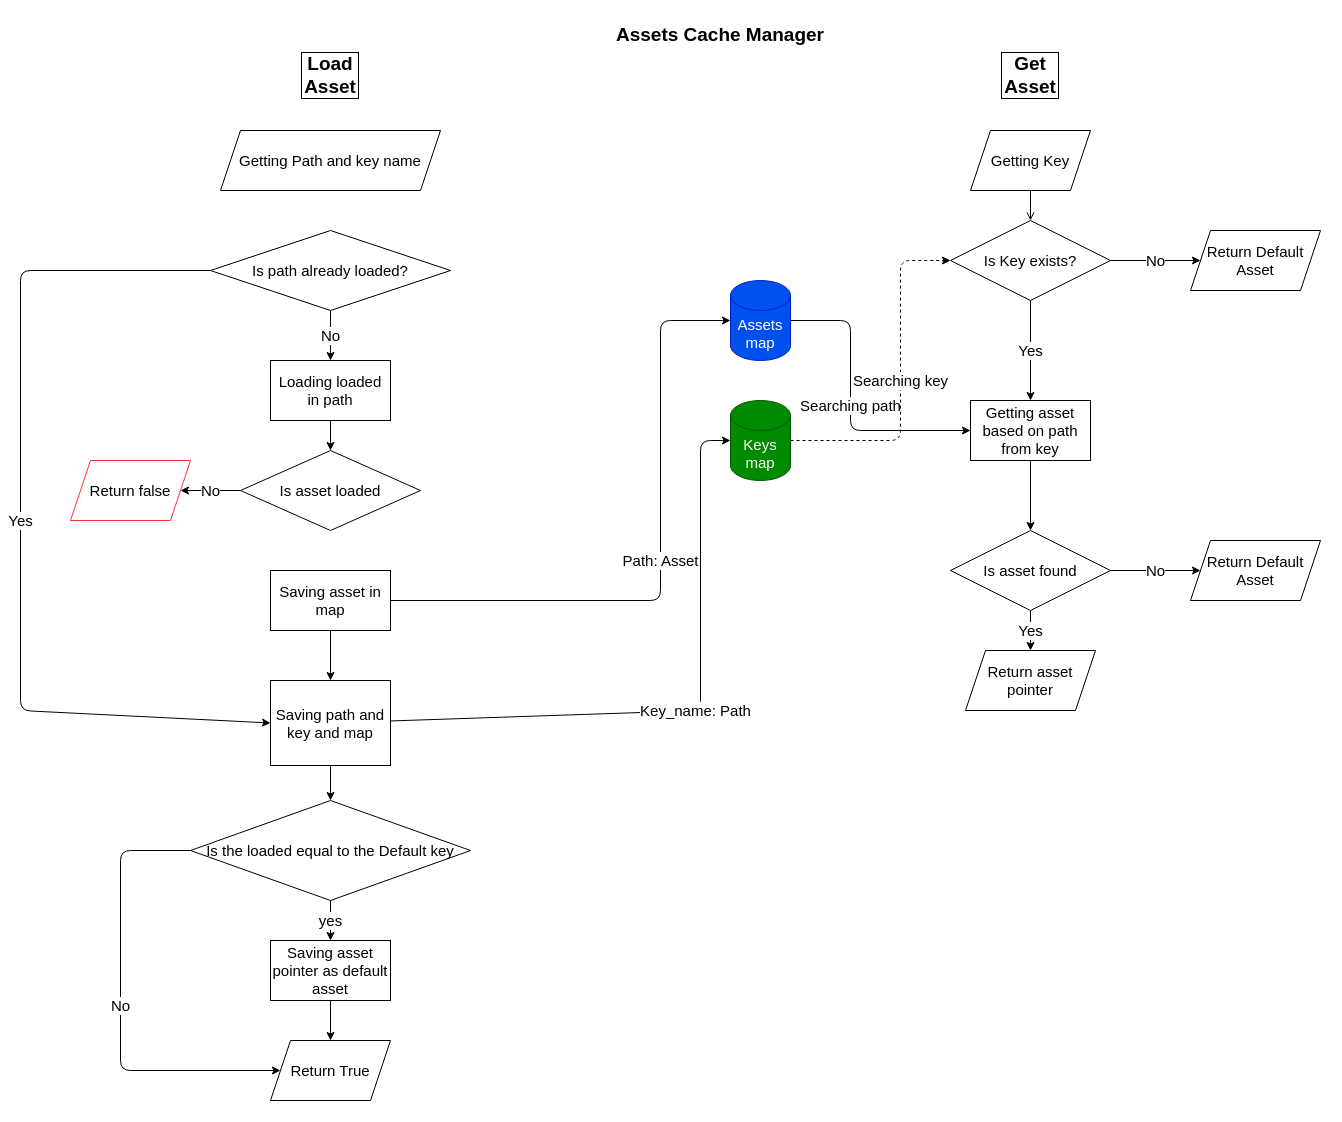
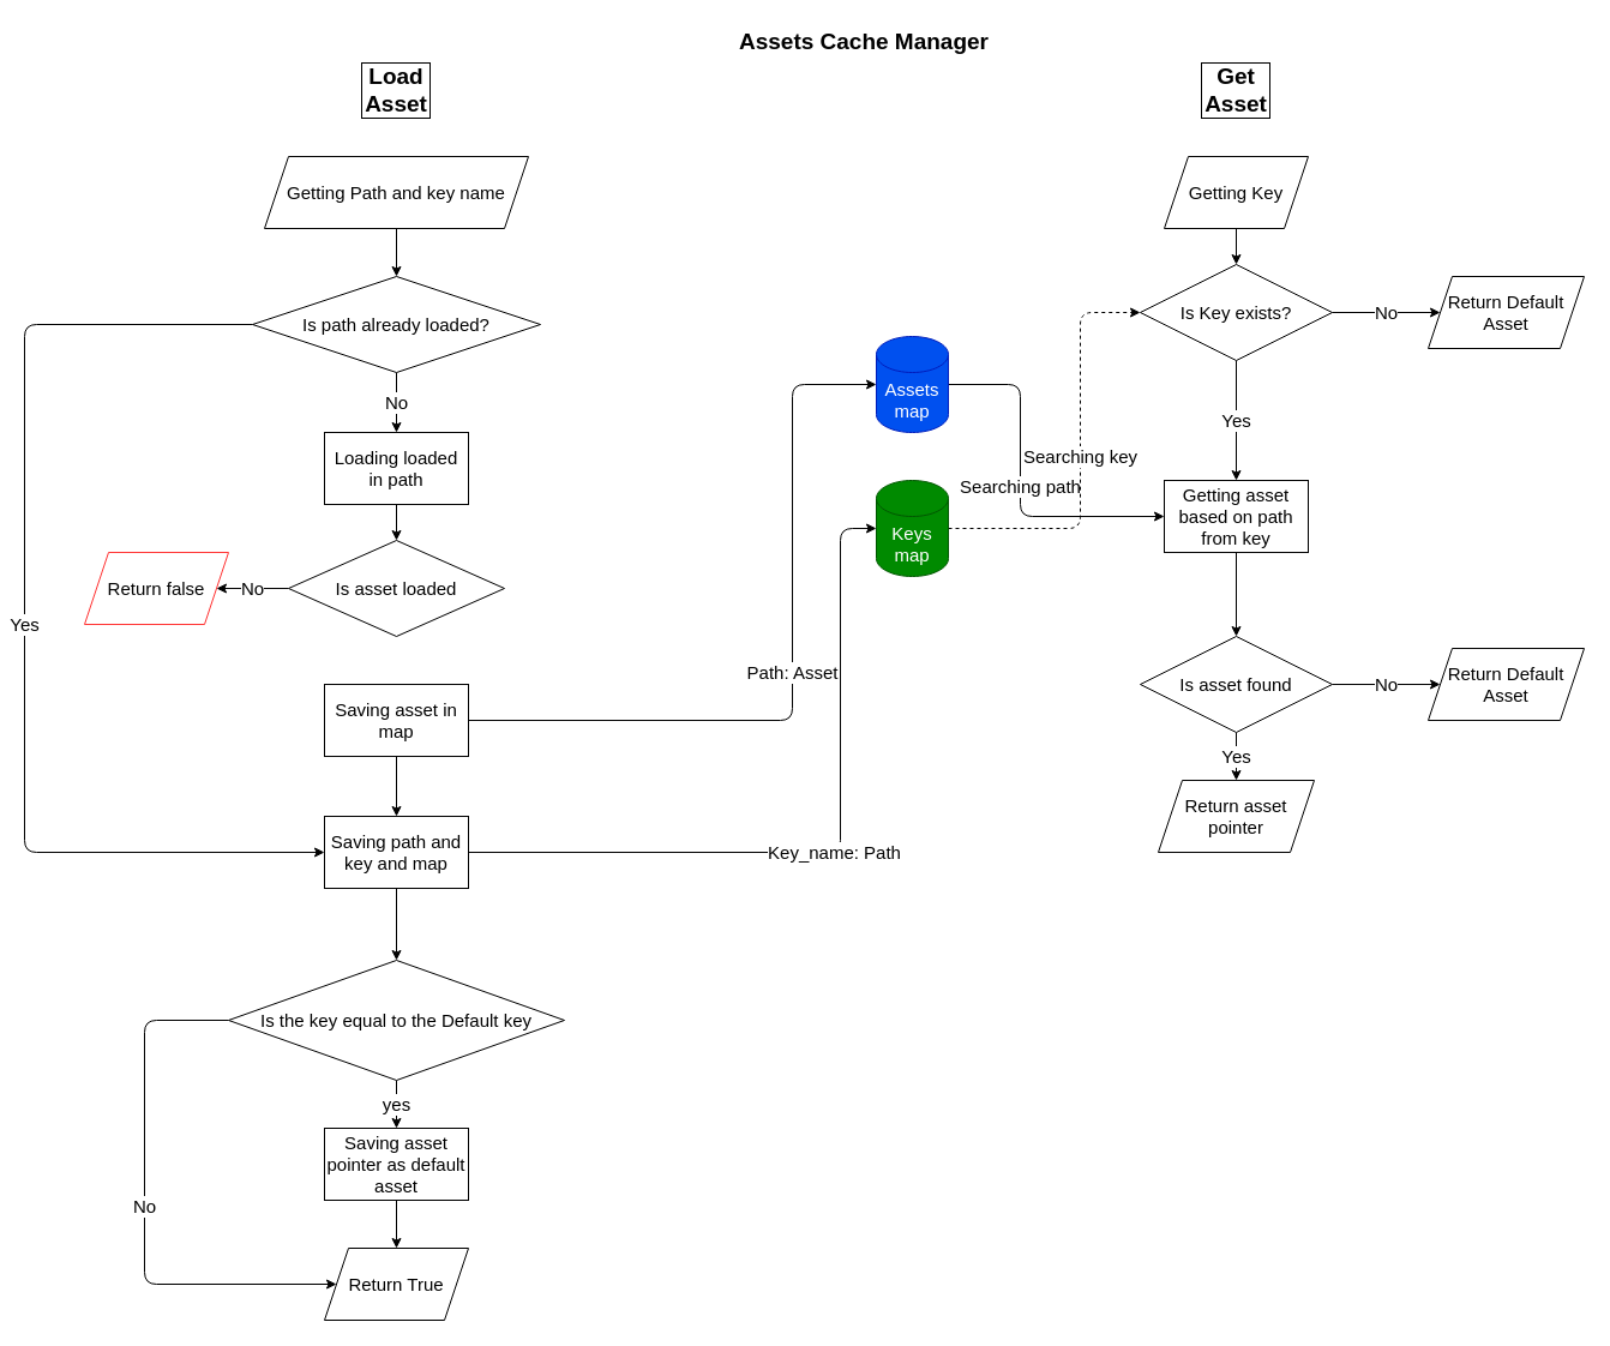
  <mxCell id="0" />
  <mxCell id="1" parent="0" />
  <mxCell id="2" value="Assets Cache Manager" style="text;html=1;strokeColor=none;fillColor=none;align=center;verticalAlign=middle;whiteSpace=wrap;rounded=0;fontSize=19;fontStyle=1" parent="1" vertex="1"><mxGeometry x="610" y="20" width="220" height="30" as="geometry" /></mxCell>
  <mxCell id="3" value="Load Asset" style="text;html=1;strokeColor=none;fillColor=none;align=center;verticalAlign=middle;whiteSpace=wrap;rounded=0;fontSize=19;labelBorderColor=default;fontStyle=1" parent="1" vertex="1"><mxGeometry x="300" y="60" width="60" height="30" as="geometry" /></mxCell>
+ <mxCell id="4" value="" style="edgeStyle=none;html=1;fontSize=15;" parent="1" source="5" target="8" edge="1"><mxGeometry relative="1" as="geometry" /></mxCell>
  <mxCell id="5" value="Getting Path and key name" style="shape=parallelogram;perimeter=parallelogramPerimeter;whiteSpace=wrap;html=1;fixedSize=1;labelBorderColor=none;fontSize=15;" parent="1" vertex="1"><mxGeometry x="220" y="130" width="220" height="60" as="geometry" /></mxCell>
  <mxCell id="6" value="No" style="edgeStyle=none;html=1;fontSize=15;" parent="1" source="8" target="10" edge="1"><mxGeometry relative="1" as="geometry" /></mxCell>
  <mxCell id="7" value="Yes" style="edgeStyle=none;html=1;entryX=0;entryY=0.5;entryDx=0;entryDy=0;fontSize=15;" parent="1" source="8" target="21" edge="1"><mxGeometry relative="1" as="geometry"><Array as="points"><mxPoint x="20" y="270" /><mxPoint x="20" y="710" /></Array></mxGeometry></mxCell>
  <mxCell id="8" value="Is path already loaded?" style="rhombus;whiteSpace=wrap;html=1;fontSize=15;labelBorderColor=none;" parent="1" vertex="1"><mxGeometry x="210" y="230" width="240" height="80" as="geometry" /></mxCell>
  <mxCell id="9" style="edgeStyle=none;html=1;entryX=0.5;entryY=0;entryDx=0;entryDy=0;fontSize=15;" parent="1" source="10" target="14" edge="1"><mxGeometry relative="1" as="geometry" /></mxCell>
  <mxCell id="10" value="Loading loaded in path" style="whiteSpace=wrap;html=1;fontSize=15;labelBorderColor=none;" parent="1" vertex="1"><mxGeometry x="270" y="360" width="120" height="60" as="geometry" /></mxCell>
  <mxCell id="11" value="Searching path" style="edgeStyle=none;html=1;entryX=0;entryY=0.5;entryDx=0;entryDy=0;fontSize=15;" parent="1" source="12" target="38" edge="1"><mxGeometry relative="1" as="geometry"><Array as="points"><mxPoint x="850" y="320" /><mxPoint x="850" y="430" /></Array></mxGeometry></mxCell>
  <mxCell id="12" value="Assets map" style="shape=cylinder3;whiteSpace=wrap;html=1;boundedLbl=1;backgroundOutline=1;size=15;labelBorderColor=none;fontSize=15;fillColor=#0050ef;fontColor=#ffffff;strokeColor=#001DBC;" parent="1" vertex="1"><mxGeometry x="730" y="280" width="60" height="80" as="geometry" /></mxCell>
  <mxCell id="13" value="No" style="edgeStyle=none;html=1;fontSize=15;" parent="1" source="14" target="15" edge="1"><mxGeometry relative="1" as="geometry" /></mxCell>
  <mxCell id="14" value="Is asset loaded" style="rhombus;whiteSpace=wrap;html=1;labelBorderColor=none;fontSize=15;" parent="1" vertex="1"><mxGeometry x="240" y="450" width="180" height="80" as="geometry" /></mxCell>
  <mxCell id="15" value="Return false" style="shape=parallelogram;perimeter=parallelogramPerimeter;whiteSpace=wrap;html=1;fixedSize=1;fontSize=15;labelBorderColor=none;strokeColor=#FF3333;" parent="1" vertex="1"><mxGeometry x="70" y="460" width="120" height="60" as="geometry" /></mxCell>
  <mxCell id="16" value="Path: Asset" style="edgeStyle=none;html=1;entryX=0;entryY=0.5;entryDx=0;entryDy=0;entryPerimeter=0;fontSize=15;" parent="1" source="18" target="12" edge="1"><mxGeometry relative="1" as="geometry"><Array as="points"><mxPoint x="660" y="600" /><mxPoint x="660" y="320" /></Array></mxGeometry></mxCell>
  <mxCell id="17" value="" style="edgeStyle=none;html=1;fontSize=15;" parent="1" source="18" target="21" edge="1"><mxGeometry relative="1" as="geometry" /></mxCell>
  <mxCell id="18" value="Saving asset in map" style="whiteSpace=wrap;html=1;fontSize=15;labelBorderColor=none;" parent="1" vertex="1"><mxGeometry x="270" y="570" width="120" height="60" as="geometry" /></mxCell>
  <mxCell id="19" value="Key_name: Path" style="edgeStyle=none;html=1;entryX=0;entryY=0.5;entryDx=0;entryDy=0;entryPerimeter=0;fontSize=15;" parent="1" source="21" target="23" edge="1"><mxGeometry relative="1" as="geometry"><Array as="points"><mxPoint x="700" y="710" /><mxPoint x="700" y="440" /></Array></mxGeometry></mxCell>
  <mxCell id="20" value="" style="edgeStyle=none;html=1;fontSize=15;" parent="1" source="21" target="26" edge="1"><mxGeometry relative="1" as="geometry" /></mxCell>
- <mxCell id="21" value="Saving path and key and map" style="whiteSpace=wrap;html=1;fontSize=15;labelBorderColor=none;" parent="1" vertex="1"><mxGeometry x="270" y="680" width="120" height="85" as="geometry" /></mxCell>
+ <mxCell id="21" value="Saving path and key and map" style="whiteSpace=wrap;html=1;fontSize=15;labelBorderColor=none;" parent="1" vertex="1"><mxGeometry x="270" y="680" width="120" height="60" as="geometry" /></mxCell>
  <mxCell id="22" value="Searching key" style="edgeStyle=none;html=1;entryX=0;entryY=0.5;entryDx=0;entryDy=0;fontSize=15;dashed=1;" parent="1" source="23" target="35" edge="1"><mxGeometry relative="1" as="geometry"><Array as="points"><mxPoint x="900" y="440" /><mxPoint x="900" y="260" /></Array></mxGeometry></mxCell>
  <mxCell id="23" value="Keys map" style="shape=cylinder3;whiteSpace=wrap;html=1;boundedLbl=1;backgroundOutline=1;size=15;labelBorderColor=none;fontSize=15;fillColor=#008a00;fontColor=#ffffff;strokeColor=#005700;" parent="1" vertex="1"><mxGeometry x="730" y="400" width="60" height="80" as="geometry" /></mxCell>
  <mxCell id="24" value="yes" style="edgeStyle=none;html=1;fontSize=15;" parent="1" source="26" target="28" edge="1"><mxGeometry relative="1" as="geometry" /></mxCell>
  <mxCell id="25" value="No" style="edgeStyle=none;html=1;entryX=0;entryY=0.5;entryDx=0;entryDy=0;fontSize=15;" parent="1" source="26" target="29" edge="1"><mxGeometry relative="1" as="geometry"><Array as="points"><mxPoint x="120" y="850" /><mxPoint x="120" y="1070" /></Array></mxGeometry></mxCell>
- <mxCell id="26" value="Is the loaded equal to the Default key" style="rhombus;whiteSpace=wrap;html=1;fontSize=15;labelBorderColor=none;" parent="1" vertex="1"><mxGeometry x="190" y="800" width="280" height="100" as="geometry" /></mxCell>
+ <mxCell id="26" value="Is the key equal to the Default key" style="rhombus;whiteSpace=wrap;html=1;fontSize=15;labelBorderColor=none;" parent="1" vertex="1"><mxGeometry x="190" y="800" width="280" height="100" as="geometry" /></mxCell>
  <mxCell id="27" value="" style="edgeStyle=none;html=1;fontSize=15;" parent="1" source="28" target="29" edge="1"><mxGeometry relative="1" as="geometry" /></mxCell>
  <mxCell id="28" value="Saving asset pointer as default asset" style="whiteSpace=wrap;html=1;fontSize=15;labelBorderColor=none;" parent="1" vertex="1"><mxGeometry x="270" y="940" width="120" height="60" as="geometry" /></mxCell>
  <mxCell id="29" value="Return True&lt;br&gt;" style="shape=parallelogram;perimeter=parallelogramPerimeter;whiteSpace=wrap;html=1;fixedSize=1;fontSize=15;labelBorderColor=none;" parent="1" vertex="1"><mxGeometry x="270" y="1040" width="120" height="60" as="geometry" /></mxCell>
- <mxCell id="30" style="edgeStyle=none;html=1;entryX=0.5;entryY=0;entryDx=0;entryDy=0;fontSize=15;endArrow=open;" parent="1" source="31" target="35" edge="1"><mxGeometry relative="1" as="geometry" /></mxCell>
+ <mxCell id="30" style="edgeStyle=none;html=1;entryX=0.5;entryY=0;entryDx=0;entryDy=0;fontSize=15;" parent="1" source="31" target="35" edge="1"><mxGeometry relative="1" as="geometry" /></mxCell>
  <mxCell id="31" value="Getting Key" style="shape=parallelogram;perimeter=parallelogramPerimeter;whiteSpace=wrap;html=1;fixedSize=1;labelBorderColor=none;fontSize=15;" parent="1" vertex="1"><mxGeometry x="970" y="130" width="120" height="60" as="geometry" /></mxCell>
  <mxCell id="32" value="Get Asset" style="text;html=1;strokeColor=none;fillColor=none;align=center;verticalAlign=middle;whiteSpace=wrap;rounded=0;fontSize=19;labelBorderColor=default;fontStyle=1" parent="1" vertex="1"><mxGeometry x="1000" y="60" width="60" height="30" as="geometry" /></mxCell>
  <mxCell id="33" value="No" style="edgeStyle=none;html=1;fontSize=15;" parent="1" source="35" target="36" edge="1"><mxGeometry relative="1" as="geometry" /></mxCell>
  <mxCell id="34" value="Yes" style="edgeStyle=none;html=1;fontSize=15;" parent="1" source="35" target="38" edge="1"><mxGeometry relative="1" as="geometry" /></mxCell>
  <mxCell id="35" value="Is Key exists?" style="rhombus;whiteSpace=wrap;html=1;labelBorderColor=none;fontSize=15;" parent="1" vertex="1"><mxGeometry x="950" y="220" width="160" height="80" as="geometry" /></mxCell>
  <mxCell id="36" value="Return Default Asset" style="shape=parallelogram;perimeter=parallelogramPerimeter;whiteSpace=wrap;html=1;fixedSize=1;labelBorderColor=none;fontSize=15;" parent="1" vertex="1"><mxGeometry x="1190" y="230" width="130" height="60" as="geometry" /></mxCell>
  <mxCell id="37" value="" style="edgeStyle=none;html=1;fontSize=15;" parent="1" source="38" target="41" edge="1"><mxGeometry relative="1" as="geometry" /></mxCell>
  <mxCell id="38" value="Getting asset based on path from key" style="whiteSpace=wrap;html=1;fontSize=15;labelBorderColor=none;" parent="1" vertex="1"><mxGeometry x="970" y="400" width="120" height="60" as="geometry" /></mxCell>
  <mxCell id="39" value="No" style="edgeStyle=none;html=1;fontSize=15;" parent="1" source="41" target="42" edge="1"><mxGeometry relative="1" as="geometry" /></mxCell>
  <mxCell id="40" value="Yes" style="edgeStyle=none;html=1;entryX=0.5;entryY=0;entryDx=0;entryDy=0;fontSize=15;" parent="1" source="41" target="43" edge="1"><mxGeometry relative="1" as="geometry" /></mxCell>
  <mxCell id="41" value="Is asset found" style="rhombus;whiteSpace=wrap;html=1;fontSize=15;labelBorderColor=none;" parent="1" vertex="1"><mxGeometry x="950" y="530" width="160" height="80" as="geometry" /></mxCell>
  <mxCell id="42" value="Return Default Asset" style="shape=parallelogram;perimeter=parallelogramPerimeter;whiteSpace=wrap;html=1;fixedSize=1;labelBorderColor=none;fontSize=15;" parent="1" vertex="1"><mxGeometry x="1190" y="540" width="130" height="60" as="geometry" /></mxCell>
  <mxCell id="43" value="Return asset pointer" style="shape=parallelogram;perimeter=parallelogramPerimeter;whiteSpace=wrap;html=1;fixedSize=1;labelBorderColor=none;fontSize=15;" parent="1" vertex="1"><mxGeometry x="965" y="650" width="130" height="60" as="geometry" /></mxCell>
